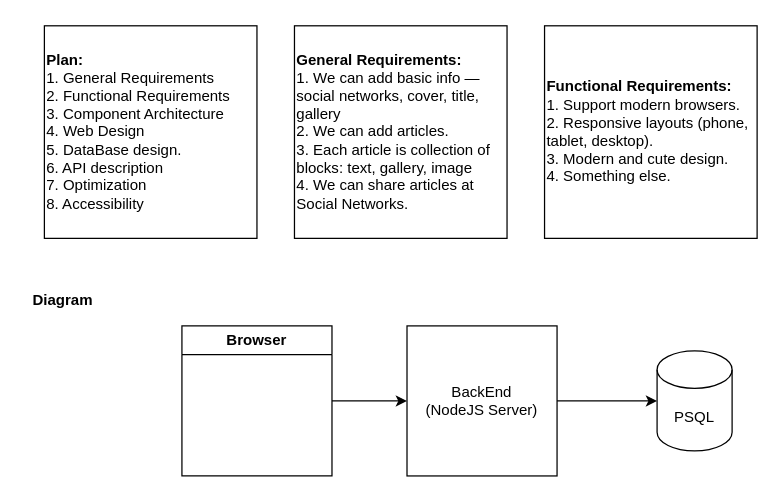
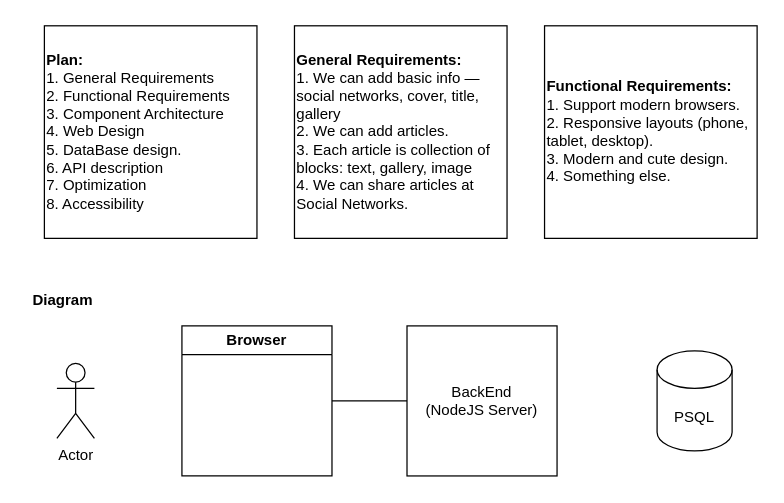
  <mxCell id="0" />
  <mxCell id="1" parent="0" />
  <mxCell id="2" value="&lt;b&gt;Plan:&lt;/b&gt;&lt;div&gt;1. General Requirements&lt;/div&gt;&lt;div&gt;2. Functional Requirements&lt;/div&gt;&lt;div&gt;3. Component Architecture&lt;/div&gt;&lt;div&gt;4. Web Design&lt;/div&gt;&lt;div&gt;5. DataBase design.&lt;/div&gt;&lt;div&gt;6. API description&lt;/div&gt;&lt;div&gt;7. Optimization&lt;/div&gt;&lt;div&gt;8. Accessibility&lt;/div&gt;" style="whiteSpace=wrap;html=1;aspect=fixed;align=left;" vertex="1" parent="1"><mxGeometry x="35" y="20" width="170" height="170" as="geometry" /></mxCell>
  <mxCell id="3" value="&lt;b&gt;General Requirements:&lt;/b&gt;&lt;div&gt;1. We can add basic info — social networks, cover, title, gallery&lt;/div&gt;&lt;div&gt;2. We can add articles.&lt;/div&gt;&lt;div&gt;3. Each article is collection of blocks: text, gallery, image&lt;/div&gt;&lt;div&gt;4. We can share articles at Social Networks.&lt;/div&gt;" style="whiteSpace=wrap;html=1;aspect=fixed;align=left;" vertex="1" parent="1"><mxGeometry x="235" y="20" width="170" height="170" as="geometry" /></mxCell>
  <mxCell id="4" value="&lt;b&gt;Functional Requirements:&lt;/b&gt;&lt;div&gt;1. Support modern browsers.&lt;/div&gt;&lt;div&gt;2. Responsive layouts (phone, tablet, desktop).&lt;/div&gt;&lt;div&gt;3. Modern and cute design.&lt;/div&gt;&lt;div&gt;4. Something else.&lt;/div&gt;" style="whiteSpace=wrap;html=1;aspect=fixed;align=left;" vertex="1" parent="1"><mxGeometry x="435" y="20" width="170" height="170" as="geometry" /></mxCell>
+ <mxCell id="5" value="Actor" style="shape=umlActor;verticalLabelPosition=bottom;verticalAlign=top;html=1;outlineConnect=0;" vertex="1" parent="1"><mxGeometry x="45" y="290" width="30" height="60" as="geometry" /></mxCell>
  <mxCell id="6" value="&lt;b&gt;Diagram&lt;/b&gt;" style="text;strokeColor=none;fillColor=none;align=left;verticalAlign=middle;spacingLeft=4;spacingRight=4;overflow=hidden;points=[[0,0.5],[1,0.5]];portConstraint=eastwest;rotatable=0;whiteSpace=wrap;html=1;" vertex="1" parent="1"><mxGeometry x="20" y="225" width="80" height="30" as="geometry" /></mxCell>
  <mxCell id="7" value="Browser" style="swimlane;whiteSpace=wrap;html=1;" vertex="1" parent="1"><mxGeometry x="145" y="260" width="120" height="120" as="geometry" /></mxCell>
  <mxCell id="8" value="BackEnd&lt;div&gt;(NodeJS Server)&lt;/div&gt;" style="whiteSpace=wrap;html=1;aspect=fixed;" vertex="1" parent="1"><mxGeometry x="325" y="260" width="120" height="120" as="geometry" /></mxCell>
  <mxCell id="9" value="PSQL" style="shape=cylinder3;whiteSpace=wrap;html=1;boundedLbl=1;backgroundOutline=1;size=15;" vertex="1" parent="1"><mxGeometry x="525" y="280" width="60" height="80" as="geometry" /></mxCell>
- <mxCell id="10" value="" style="endArrow=classic;html=1;rounded=0;entryX=0;entryY=0.5;entryDx=0;entryDy=0;entryPerimeter=0;exitX=1;exitY=0.5;exitDx=0;exitDy=0;" edge="1" parent="1" source="8" target="9"><mxGeometry width="50" height="50" relative="1" as="geometry"><mxPoint x="445" y="300" as="sourcePoint" /><mxPoint x="495" y="250" as="targetPoint" /></mxGeometry></mxCell>
- <mxCell id="11" value="" style="endArrow=classic;html=1;rounded=0;exitX=1;exitY=0.5;exitDx=0;exitDy=0;entryX=0;entryY=0.5;entryDx=0;entryDy=0;" edge="1" parent="1" source="7" target="8"><mxGeometry width="50" height="50" relative="1" as="geometry"><mxPoint x="445" y="300" as="sourcePoint" /><mxPoint x="495" y="250" as="targetPoint" /></mxGeometry></mxCell>
+ <mxCell id="11" value="" style="endArrow=none;html=1;rounded=0;exitX=1;exitY=0.5;exitDx=0;exitDy=0;entryX=0;entryY=0.5;entryDx=0;entryDy=0;" edge="1" parent="1" source="7" target="8"><mxGeometry width="50" height="50" relative="1" as="geometry"><mxPoint x="445" y="300" as="sourcePoint" /><mxPoint x="495" y="250" as="targetPoint" /></mxGeometry></mxCell>
